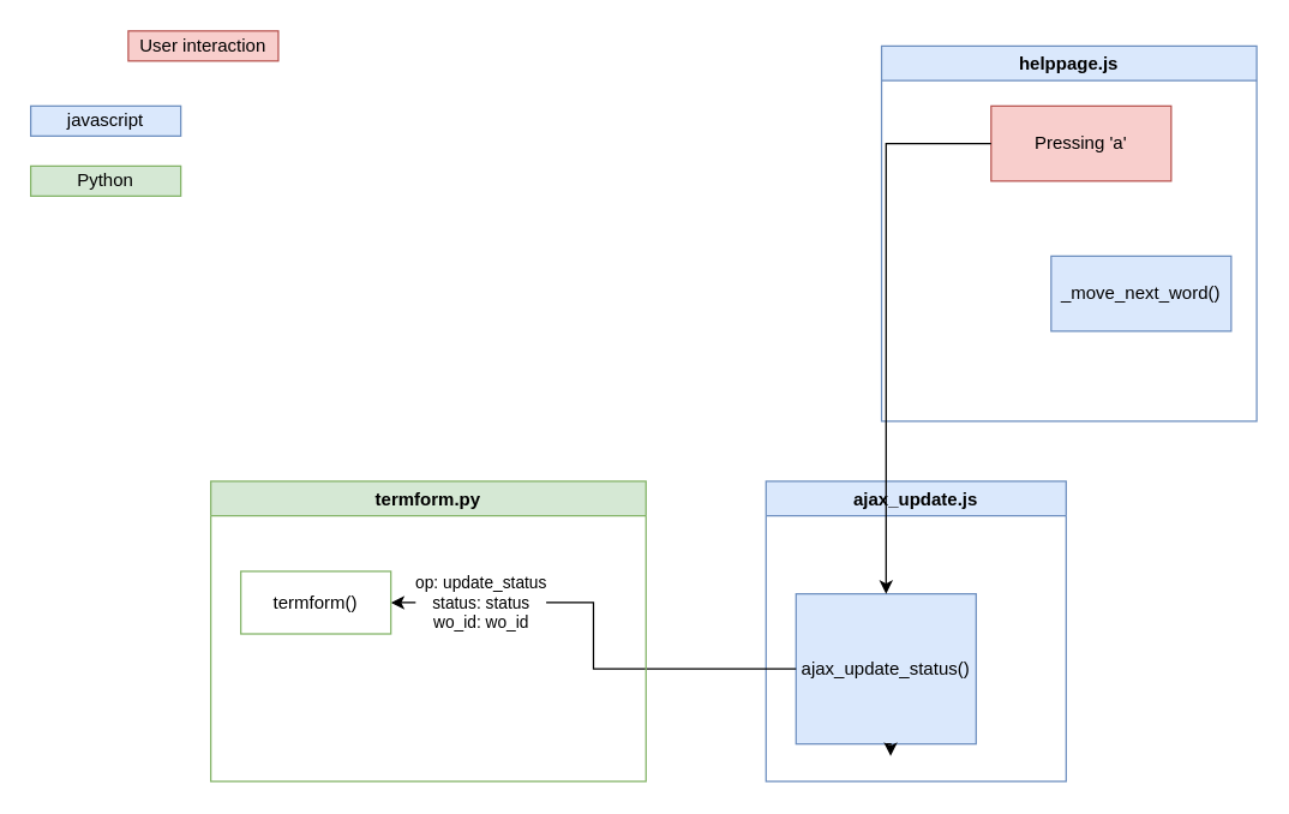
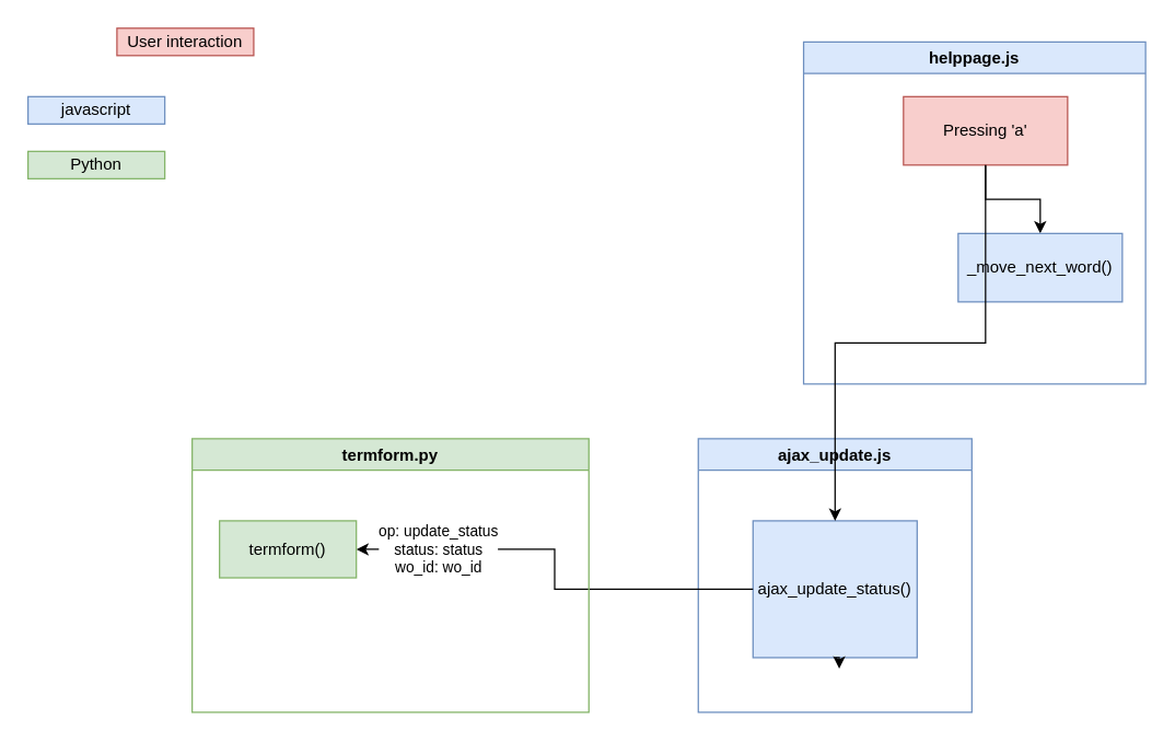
  <mxCell id="0" />
  <mxCell id="1" parent="0" />
  <mxCell id="2" value="&lt;div&gt;User interaction&lt;/div&gt;" style="text;html=1;strokeColor=#b85450;fillColor=#f8cecc;align=center;verticalAlign=middle;whiteSpace=wrap;rounded=0;" parent="1" vertex="1"><mxGeometry x="85" y="20" width="100" height="20" as="geometry" /></mxCell>
  <mxCell id="3" value="javascript" style="text;html=1;strokeColor=#6c8ebf;fillColor=#dae8fc;align=center;verticalAlign=middle;whiteSpace=wrap;rounded=0;" parent="1" vertex="1"><mxGeometry x="20" y="70" width="100" height="20" as="geometry" /></mxCell>
  <mxCell id="4" style="edgeStyle=orthogonalEdgeStyle;rounded=0;orthogonalLoop=1;jettySize=auto;html=1;exitX=0.5;exitY=1;exitDx=0;exitDy=0;" parent="1" source="5" edge="1"><mxGeometry relative="1" as="geometry"><mxPoint x="70" y="110" as="targetPoint" /></mxGeometry></mxCell>
  <mxCell id="5" value="Python" style="text;html=1;strokeColor=#82b366;fillColor=#d5e8d4;align=center;verticalAlign=middle;whiteSpace=wrap;rounded=0;" parent="1" vertex="1"><mxGeometry x="20" y="110" width="100" height="20" as="geometry" /></mxCell>
  <mxCell id="6" value="ajax_update.js" style="swimlane;fillColor=#dae8fc;strokeColor=#6c8ebf;" parent="1" vertex="1"><mxGeometry x="510" y="320" width="200" height="200" as="geometry" /></mxCell>
- <mxCell id="7" value="ajax_update_status()" style="rounded=0;whiteSpace=wrap;html=1;fillColor=#dae8fc;strokeColor=#6c8ebf;" parent="6" vertex="1"><mxGeometry x="20" y="75" width="120" height="100" as="geometry" /></mxCell>
+ <mxCell id="7" value="ajax_update_status()" style="rounded=0;whiteSpace=wrap;html=1;fillColor=#dae8fc;strokeColor=#6c8ebf;" parent="6" vertex="1"><mxGeometry x="40" y="60" width="120" height="100" as="geometry" /></mxCell>
  <mxCell id="8" style="edgeStyle=orthogonalEdgeStyle;rounded=0;orthogonalLoop=1;jettySize=auto;html=1;exitX=0.5;exitY=1;exitDx=0;exitDy=0;entryX=0.525;entryY=1.08;entryDx=0;entryDy=0;entryPerimeter=0;" parent="6" source="7" target="7" edge="1"><mxGeometry relative="1" as="geometry" /></mxCell>
  <mxCell id="9" value="helppage.js" style="swimlane;fillColor=#dae8fc;strokeColor=#6c8ebf;" parent="1" vertex="1"><mxGeometry x="587" y="30" width="250" height="250" as="geometry" /></mxCell>
+ <mxCell id="10" style="edgeStyle=orthogonalEdgeStyle;rounded=0;orthogonalLoop=1;jettySize=auto;html=1;entryX=0.5;entryY=0;entryDx=0;entryDy=0;" parent="9" source="11" target="12" edge="1"><mxGeometry relative="1" as="geometry" /></mxCell>
  <mxCell id="11" value="Pressing 'a'" style="rounded=0;whiteSpace=wrap;html=1;fillColor=#f8cecc;strokeColor=#b85450;" parent="9" vertex="1"><mxGeometry x="73" y="40" width="120" height="50" as="geometry" /></mxCell>
  <mxCell id="12" value="_move_next_word()" style="rounded=0;whiteSpace=wrap;html=1;fillColor=#dae8fc;strokeColor=#6c8ebf;" parent="9" vertex="1"><mxGeometry x="113" y="140" width="120" height="50" as="geometry" /></mxCell>
  <mxCell id="13" style="edgeStyle=orthogonalEdgeStyle;rounded=0;orthogonalLoop=1;jettySize=auto;html=1;entryX=1;entryY=0.5;entryDx=0;entryDy=0;" parent="1" source="7" target="17" edge="1"><mxGeometry relative="1" as="geometry" /></mxCell>
  <mxCell id="14" value="&lt;div&gt;op: update_status&lt;br&gt;status: status&lt;/div&gt;&lt;div&gt;wo_id: wo_id&lt;br&gt;&lt;/div&gt;" style="edgeLabel;html=1;align=center;verticalAlign=middle;resizable=0;points=[];" vertex="1" connectable="0" parent="13"><mxGeometry x="0.745" y="-2" relative="1" as="geometry"><mxPoint x="19" y="2" as="offset" /></mxGeometry></mxCell>
  <mxCell id="15" style="edgeStyle=orthogonalEdgeStyle;rounded=0;orthogonalLoop=1;jettySize=auto;html=1;entryX=0.5;entryY=0;entryDx=0;entryDy=0;" parent="1" source="11" target="7" edge="1"><mxGeometry relative="1" as="geometry" /></mxCell>
  <mxCell id="16" value="termform.py" style="swimlane;fillColor=#d5e8d4;strokeColor=#82b366;" parent="1" vertex="1"><mxGeometry x="140" y="320" width="290" height="200" as="geometry" /></mxCell>
- <mxCell id="17" value="&lt;div&gt;termform()&lt;/div&gt;" style="rounded=0;whiteSpace=wrap;html=1;fillColor=#ffffff;strokeColor=#82b366;" parent="16" vertex="1"><mxGeometry x="20" y="60" width="100" height="41.67" as="geometry" /></mxCell>
+ <mxCell id="17" value="&lt;div&gt;termform()&lt;/div&gt;" style="rounded=0;whiteSpace=wrap;html=1;fillColor=#d5e8d4;strokeColor=#82b366;" parent="16" vertex="1"><mxGeometry x="20" y="60" width="100" height="41.67" as="geometry" /></mxCell>
